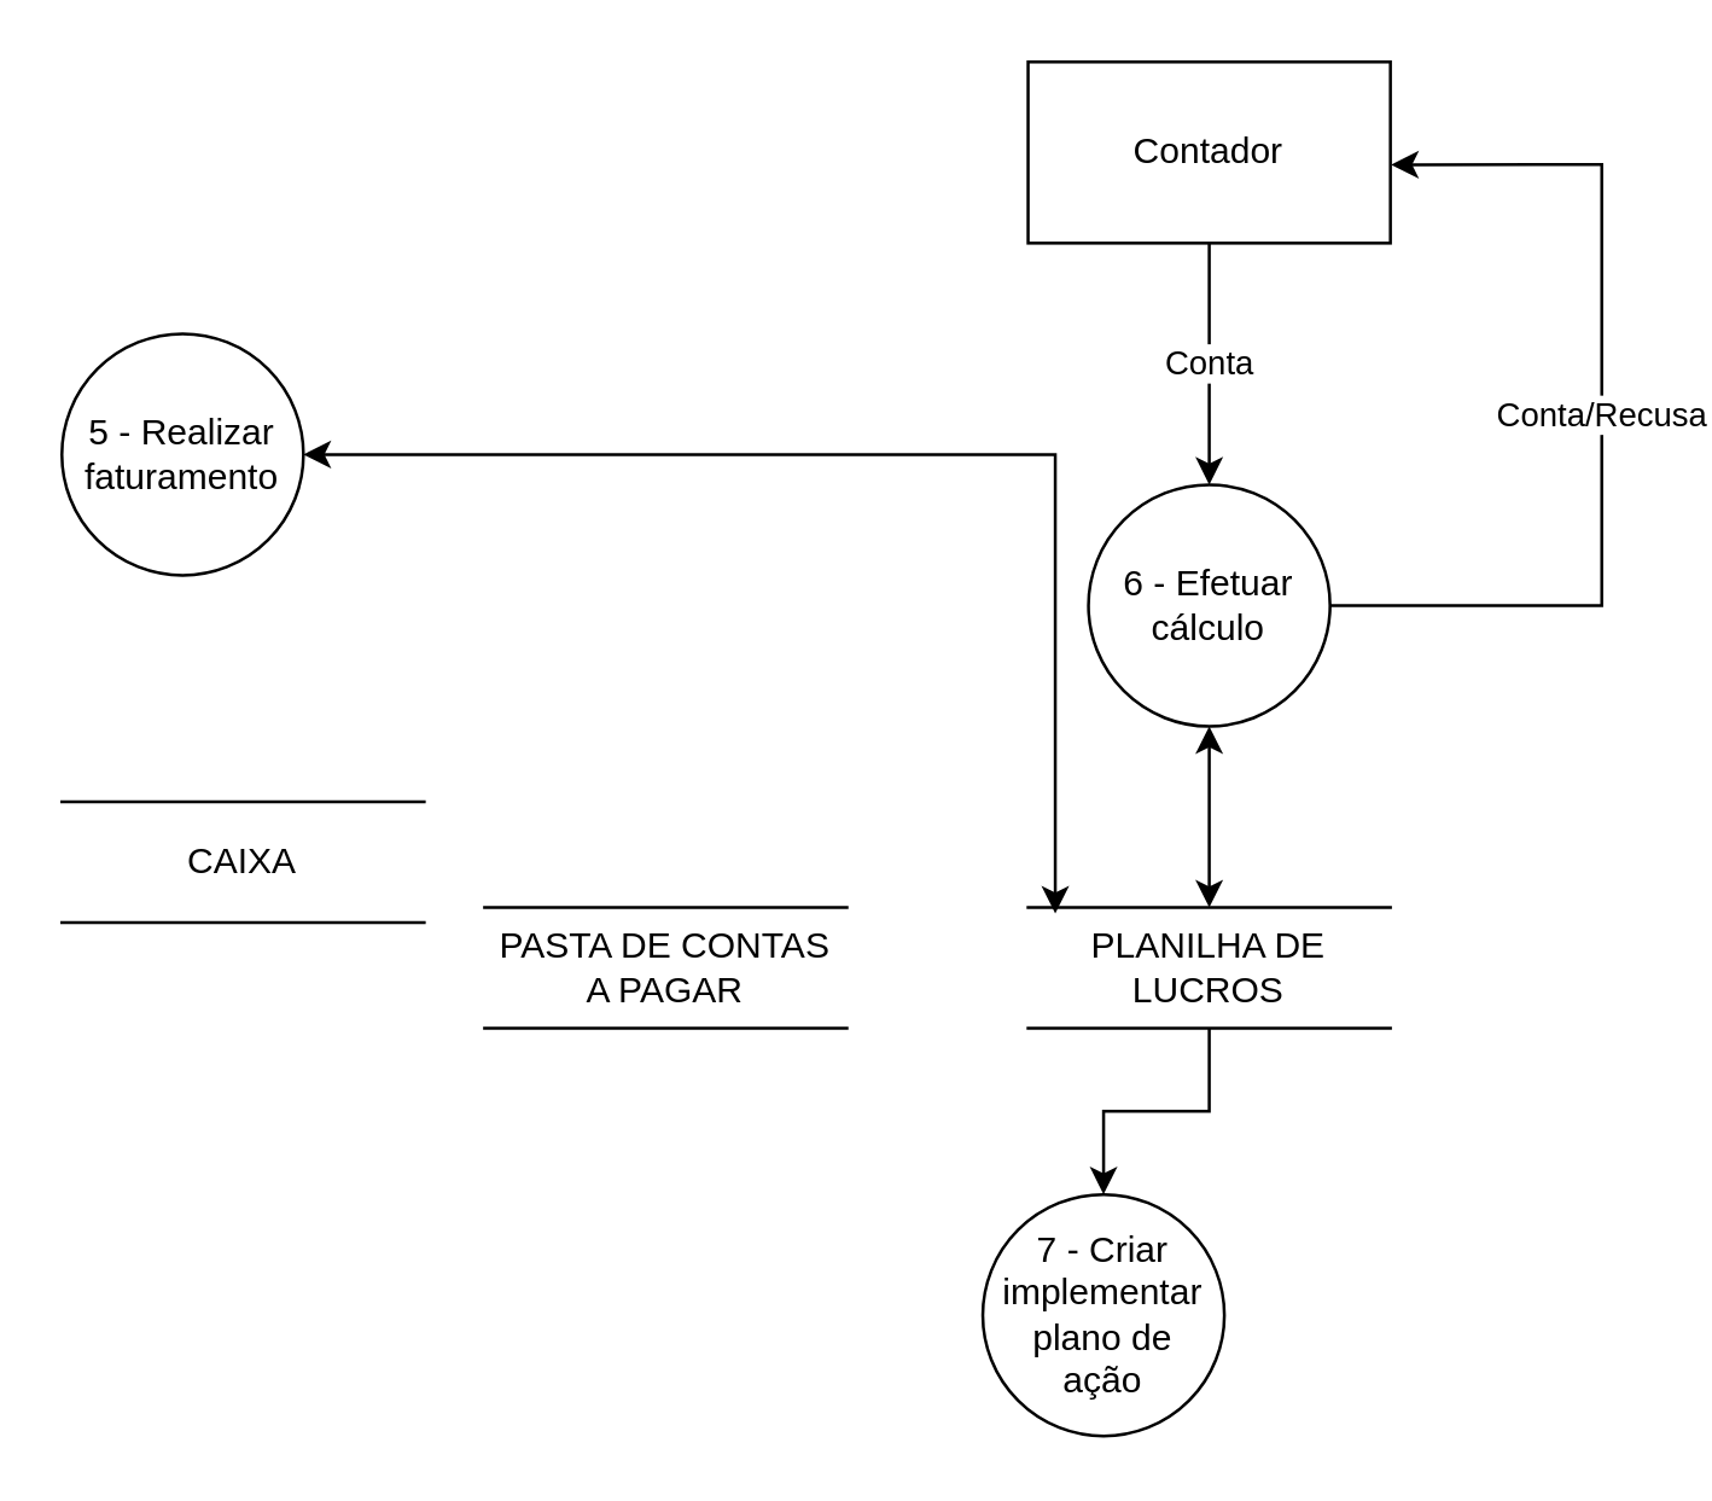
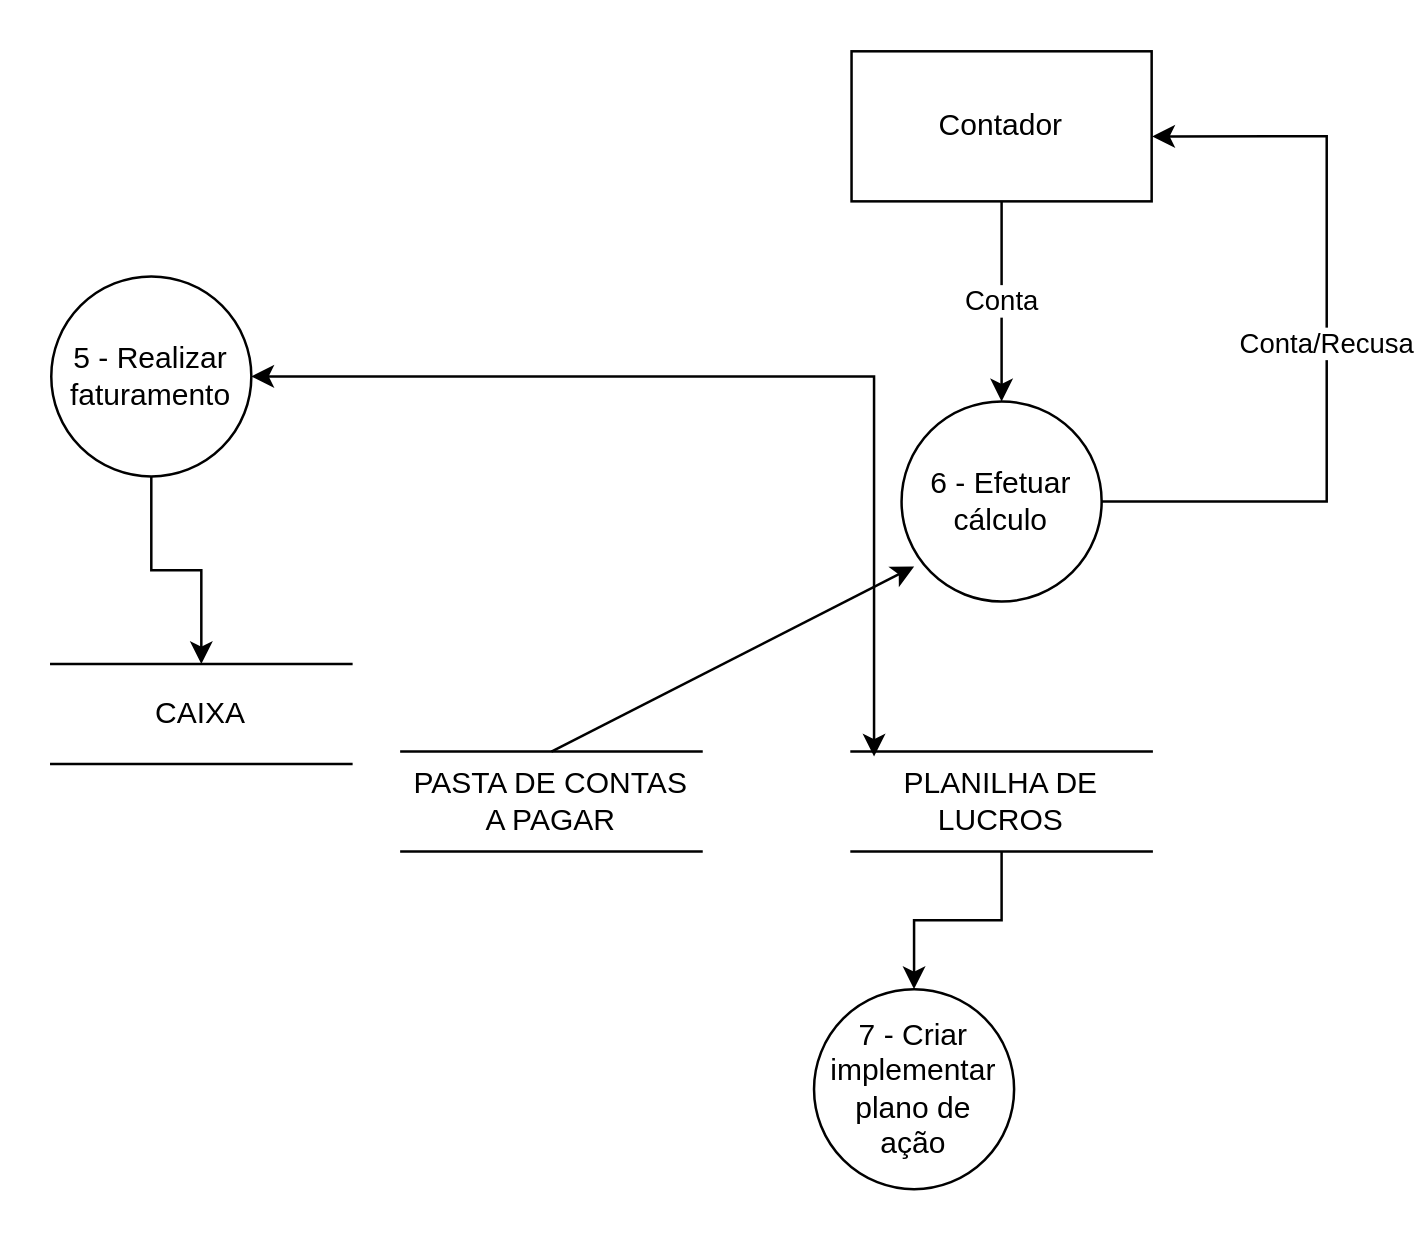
  <mxCell id="0" />
  <mxCell id="1" parent="0" />
  <mxCell id="2" value="Conta" style="edgeStyle=orthogonalEdgeStyle;rounded=0;orthogonalLoop=1;jettySize=auto;html=1;exitX=0.5;exitY=1;exitDx=0;exitDy=0;entryX=0.5;entryY=0;entryDx=0;entryDy=0;startArrow=none;startFill=0;" parent="1" source="3" target="6" edge="1"><mxGeometry relative="1" as="geometry"><Array as="points"><mxPoint x="400" y="130" /><mxPoint x="400" y="130" /></Array></mxGeometry></mxCell>
  <mxCell id="3" value="Contador" style="rounded=0;whiteSpace=wrap;html=1;" parent="1" vertex="1"><mxGeometry x="340" y="20" width="120" height="60" as="geometry" /></mxCell>
- <mxCell id="4" style="edgeStyle=orthogonalEdgeStyle;rounded=0;orthogonalLoop=1;jettySize=auto;html=1;exitX=0.5;exitY=0;exitDx=0;exitDy=0;startArrow=classic;startFill=1;entryX=0.5;entryY=1;entryDx=0;entryDy=0;" parent="1" source="10" target="6" edge="1"><mxGeometry relative="1" as="geometry"><mxPoint x="400" y="290" as="sourcePoint" /></mxGeometry></mxCell>
  <mxCell id="5" value="Conta/Recusa" style="edgeStyle=orthogonalEdgeStyle;rounded=0;orthogonalLoop=1;jettySize=auto;html=1;exitX=1;exitY=0.5;exitDx=0;exitDy=0;startArrow=none;startFill=0;entryX=1.002;entryY=0.567;entryDx=0;entryDy=0;entryPerimeter=0;" parent="1" source="6" target="3" edge="1"><mxGeometry relative="1" as="geometry"><mxPoint x="520" y="60" as="targetPoint" /><Array as="points"><mxPoint x="530" y="200" /><mxPoint x="530" y="54" /></Array></mxGeometry></mxCell>
  <mxCell id="6" value="6 - Efetuar cálculo" style="ellipse;whiteSpace=wrap;html=1;aspect=fixed;" parent="1" vertex="1"><mxGeometry x="360" y="160" width="80" height="80" as="geometry" /></mxCell>
  <mxCell id="7" style="edgeStyle=orthogonalEdgeStyle;rounded=0;orthogonalLoop=1;jettySize=auto;html=1;exitX=0.5;exitY=1;exitDx=0;exitDy=0;entryX=0.5;entryY=0;entryDx=0;entryDy=0;startArrow=none;startFill=0;" parent="1" source="10" target="8" edge="1"><mxGeometry relative="1" as="geometry" /></mxCell>
  <mxCell id="8" value="7 - Criar implementar plano de &lt;br&gt;ação" style="ellipse;whiteSpace=wrap;html=1;aspect=fixed;" parent="1" vertex="1"><mxGeometry x="325" y="395" width="80" height="80" as="geometry" /></mxCell>
  <mxCell id="9" value="PASTA DE CONTAS A PAGAR" style="shape=partialRectangle;whiteSpace=wrap;html=1;left=0;right=0;fillColor=none;" parent="1" vertex="1"><mxGeometry x="160" y="300" width="120" height="40" as="geometry" /></mxCell>
  <mxCell id="10" value="PLANILHA DE LUCROS" style="shape=partialRectangle;whiteSpace=wrap;html=1;left=0;right=0;fillColor=none;" parent="1" vertex="1"><mxGeometry x="340" y="300" width="120" height="40" as="geometry" /></mxCell>
+ <mxCell id="11" value="" style="endArrow=classic;html=1;entryX=0.063;entryY=0.825;entryDx=0;entryDy=0;entryPerimeter=0;exitX=0.5;exitY=0;exitDx=0;exitDy=0;" parent="1" source="9" target="6" edge="1"><mxGeometry width="50" height="50" relative="1" as="geometry"><mxPoint x="260" y="320" as="sourcePoint" /><mxPoint x="360" y="230" as="targetPoint" /></mxGeometry></mxCell>
  <mxCell id="12" value="CAIXA" style="shape=partialRectangle;whiteSpace=wrap;html=1;left=0;right=0;fillColor=none;" parent="1" vertex="1"><mxGeometry x="20" y="265" width="120" height="40" as="geometry" /></mxCell>
+ <mxCell id="13" style="edgeStyle=orthogonalEdgeStyle;rounded=0;orthogonalLoop=1;jettySize=auto;html=1;exitX=0.5;exitY=1;exitDx=0;exitDy=0;entryX=0.5;entryY=0;entryDx=0;entryDy=0;" parent="1" source="15" edge="1" target="12"><mxGeometry relative="1" as="geometry"><mxPoint x="60" y="292" as="targetPoint" /></mxGeometry></mxCell>
  <mxCell id="14" style="edgeStyle=orthogonalEdgeStyle;rounded=0;orthogonalLoop=1;jettySize=auto;html=1;exitX=1;exitY=0.5;exitDx=0;exitDy=0;entryX=0.075;entryY=0.05;entryDx=0;entryDy=0;entryPerimeter=0;startArrow=classic;startFill=1;" edge="1" parent="1" source="15" target="10"><mxGeometry relative="1" as="geometry" /></mxCell>
  <mxCell id="15" value="5 - Realizar faturamento" style="ellipse;whiteSpace=wrap;html=1;aspect=fixed;" parent="1" vertex="1"><mxGeometry x="20" y="110" width="80" height="80" as="geometry" /></mxCell>
